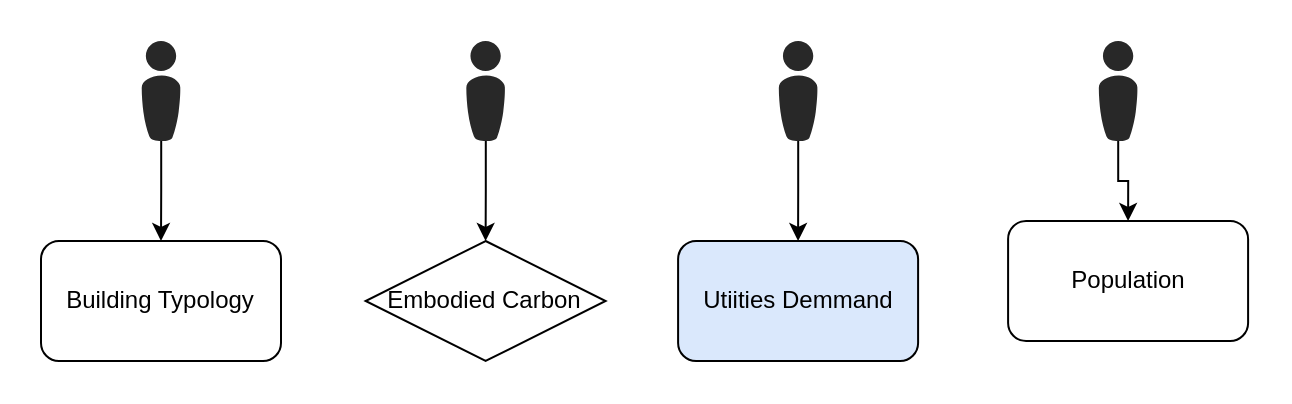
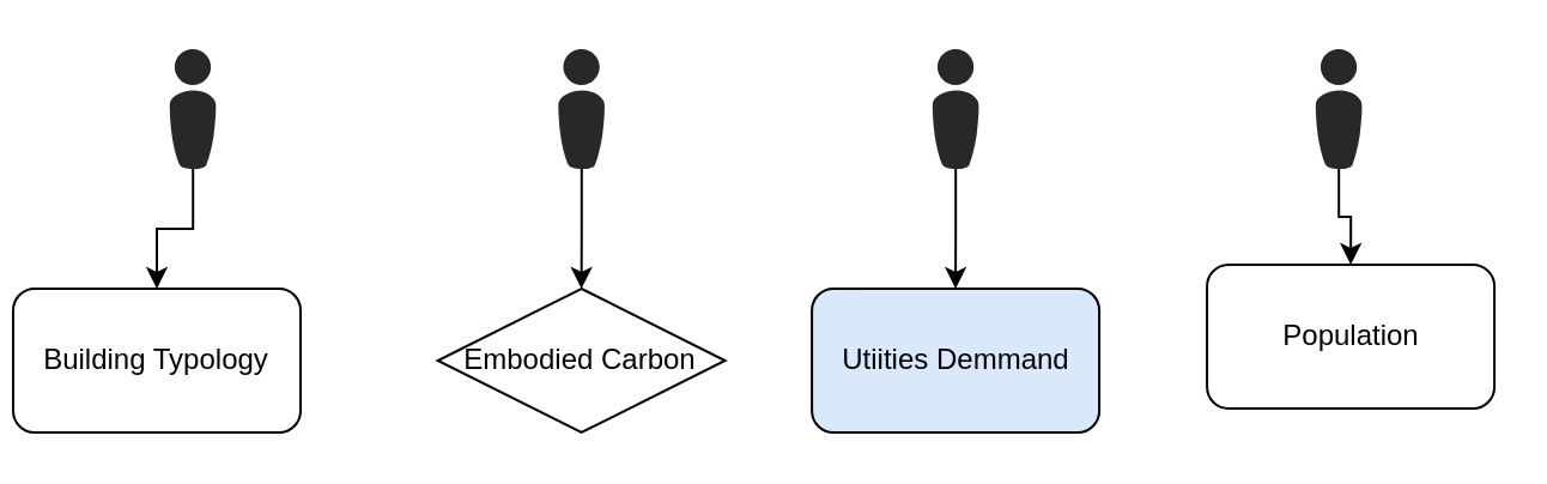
  <mxCell id="0" />
  <mxCell id="1" parent="0" />
  <mxCell id="2" style="edgeStyle=orthogonalEdgeStyle;rounded=0;orthogonalLoop=1;jettySize=auto;html=1;entryX=0.5;entryY=0;entryDx=0;entryDy=0;" edge="1" parent="1" source="3" target="8"><mxGeometry relative="1" as="geometry" /></mxCell>
  <mxCell id="3" value="" style="verticalLabelPosition=bottom;sketch=0;html=1;fillColor=#282828;strokeColor=none;verticalAlign=top;pointerEvents=1;align=center;shape=mxgraph.cisco_safe.people_places_things_icons.icon8;" vertex="1" parent="1"><mxGeometry x="70.25" y="20" width="19.5" height="50" as="geometry" /></mxCell>
  <mxCell id="4" style="edgeStyle=orthogonalEdgeStyle;rounded=0;orthogonalLoop=1;jettySize=auto;html=1;entryX=0.5;entryY=0;entryDx=0;entryDy=0;" edge="1" parent="1" source="5" target="9"><mxGeometry relative="1" as="geometry" /></mxCell>
  <mxCell id="5" value="" style="verticalLabelPosition=bottom;sketch=0;html=1;fillColor=#282828;strokeColor=none;verticalAlign=top;pointerEvents=1;align=center;shape=mxgraph.cisco_safe.people_places_things_icons.icon8;" vertex="1" parent="1"><mxGeometry x="232.55" y="20" width="19.5" height="50" as="geometry" /></mxCell>
  <mxCell id="6" style="edgeStyle=orthogonalEdgeStyle;rounded=0;orthogonalLoop=1;jettySize=auto;html=1;entryX=0.5;entryY=0;entryDx=0;entryDy=0;" edge="1" parent="1" source="7" target="10"><mxGeometry relative="1" as="geometry" /></mxCell>
  <mxCell id="7" value="" style="verticalLabelPosition=bottom;sketch=0;html=1;fillColor=#282828;strokeColor=none;verticalAlign=top;pointerEvents=1;align=center;shape=mxgraph.cisco_safe.people_places_things_icons.icon8;" vertex="1" parent="1"><mxGeometry x="388.8" y="20" width="19.5" height="50" as="geometry" /></mxCell>
- <mxCell id="8" value="Building Typology&lt;br&gt;" style="rounded=1;whiteSpace=wrap;html=1;" vertex="1" parent="1"><mxGeometry x="20" y="120" width="120" height="60" as="geometry" /></mxCell>
+ <mxCell id="8" value="Building Typology&lt;br&gt;" style="rounded=1;whiteSpace=wrap;html=1;" vertex="1" parent="1"><mxGeometry x="5" y="120" width="120" height="60" as="geometry" /></mxCell>
  <mxCell id="9" value="Embodied Carbon" style="rhombus;whiteSpace=wrap;html=1;" vertex="1" parent="1"><mxGeometry x="182.3" y="120" width="120" height="60" as="geometry" /></mxCell>
  <mxCell id="10" value="Utiities Demmand" style="rounded=1;whiteSpace=wrap;html=1;fillColor=#dae8fc;" vertex="1" parent="1"><mxGeometry x="338.55" y="120" width="120" height="60" as="geometry" /></mxCell>
  <mxCell id="11" value="Population" style="rounded=1;whiteSpace=wrap;html=1;" vertex="1" parent="1"><mxGeometry x="503.55" y="110" width="120" height="60" as="geometry" /></mxCell>
  <mxCell id="12" style="edgeStyle=orthogonalEdgeStyle;rounded=0;orthogonalLoop=1;jettySize=auto;html=1;entryX=0.5;entryY=0;entryDx=0;entryDy=0;" edge="1" parent="1" source="13" target="11"><mxGeometry relative="1" as="geometry" /></mxCell>
  <mxCell id="13" value="" style="verticalLabelPosition=bottom;sketch=0;html=1;fillColor=#282828;strokeColor=none;verticalAlign=top;pointerEvents=1;align=center;shape=mxgraph.cisco_safe.people_places_things_icons.icon8;" vertex="1" parent="1"><mxGeometry x="548.8" y="20" width="19.5" height="50" as="geometry" /></mxCell>
